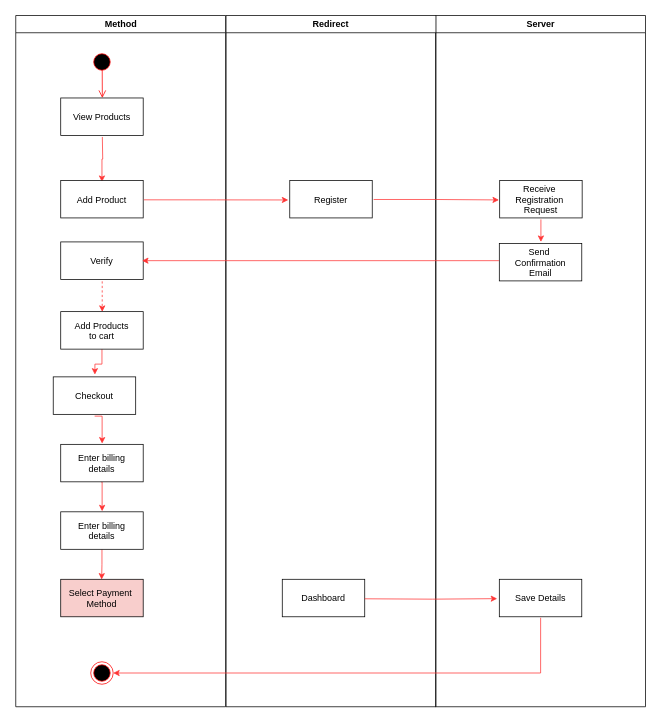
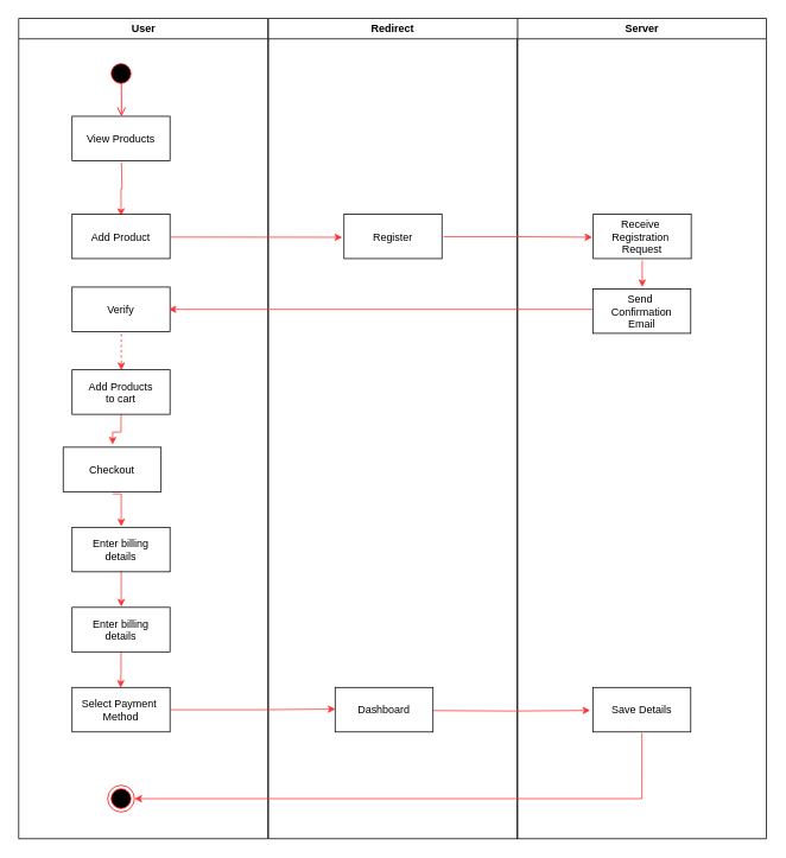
  <mxCell id="0" />
  <mxCell id="1" parent="0" />
- <mxCell id="2" value="Method" style="swimlane;whiteSpace=wrap" parent="1" vertex="1"><mxGeometry x="20.5" y="20" width="280" height="922" as="geometry" /></mxCell>
+ <mxCell id="2" value="User" style="swimlane;whiteSpace=wrap" parent="1" vertex="1"><mxGeometry x="20.5" y="20" width="280" height="922" as="geometry" /></mxCell>
  <mxCell id="3" value="" style="ellipse;shape=startState;fillColor=#000000;strokeColor=#ff0000;" parent="2" vertex="1"><mxGeometry x="100" y="47" width="30" height="30" as="geometry" /></mxCell>
  <mxCell id="4" value="" style="edgeStyle=elbowEdgeStyle;elbow=horizontal;verticalAlign=bottom;endArrow=open;endSize=8;strokeColor=#FF0000;endFill=1;rounded=0;exitX=0.512;exitY=0.862;exitDx=0;exitDy=0;exitPerimeter=0;" parent="2" source="3" target="6" edge="1"><mxGeometry x="100" y="40" as="geometry"><mxPoint x="115" y="110" as="targetPoint" /></mxGeometry></mxCell>
  <mxCell id="5" style="edgeStyle=orthogonalEdgeStyle;rounded=0;orthogonalLoop=1;jettySize=auto;html=1;entryX=0.5;entryY=0.04;entryDx=0;entryDy=0;entryPerimeter=0;strokeColor=#FF3333;" parent="2" target="7" edge="1"><mxGeometry relative="1" as="geometry"><mxPoint x="115.5" y="162" as="sourcePoint" /></mxGeometry></mxCell>
  <mxCell id="6" value="View Products" style="" parent="2" vertex="1"><mxGeometry x="60" y="110" width="110" height="50" as="geometry" /></mxCell>
  <mxCell id="7" value="Add Product" style="" parent="2" vertex="1"><mxGeometry x="60" y="220" width="110" height="50" as="geometry" /></mxCell>
  <mxCell id="8" style="edgeStyle=orthogonalEdgeStyle;rounded=0;orthogonalLoop=1;jettySize=auto;html=1;entryX=0.503;entryY=0.006;entryDx=0;entryDy=0;entryPerimeter=0;exitX=0.503;exitY=1.051;exitDx=0;exitDy=0;exitPerimeter=0;strokeColor=#FF3333;dashed=1;" parent="2" source="9" target="11" edge="1"><mxGeometry relative="1" as="geometry" /></mxCell>
  <mxCell id="9" value="Verify" style="" parent="2" vertex="1"><mxGeometry x="60" y="302" width="110" height="50" as="geometry" /></mxCell>
  <mxCell id="10" style="edgeStyle=orthogonalEdgeStyle;rounded=0;orthogonalLoop=1;jettySize=auto;html=1;entryX=0.505;entryY=-0.06;entryDx=0;entryDy=0;entryPerimeter=0;strokeColor=#FF3333;" edge="1" parent="2" source="11" target="14"><mxGeometry relative="1" as="geometry"><Array as="points"><mxPoint x="115" y="465" /></Array></mxGeometry></mxCell>
  <mxCell id="11" value="Add Products &#10;to cart" style="" parent="2" vertex="1"><mxGeometry x="60" y="395" width="110" height="50" as="geometry" /></mxCell>
  <mxCell id="12" value="" style="ellipse;shape=endState;fillColor=#000000;strokeColor=#ff0000" parent="2" vertex="1"><mxGeometry x="100" y="862" width="30" height="30" as="geometry" /></mxCell>
  <mxCell id="13" style="edgeStyle=orthogonalEdgeStyle;rounded=0;orthogonalLoop=1;jettySize=auto;html=1;entryX=0.502;entryY=-0.022;entryDx=0;entryDy=0;entryPerimeter=0;strokeColor=#FF3333;exitX=0.502;exitY=1.047;exitDx=0;exitDy=0;exitPerimeter=0;" edge="1" parent="2" source="14" target="16"><mxGeometry relative="1" as="geometry" /></mxCell>
  <mxCell id="14" value="Checkout" style="" vertex="1" parent="2"><mxGeometry x="50" y="482" width="110" height="50" as="geometry" /></mxCell>
  <mxCell id="15" style="edgeStyle=orthogonalEdgeStyle;rounded=0;orthogonalLoop=1;jettySize=auto;html=1;entryX=0.502;entryY=-0.015;entryDx=0;entryDy=0;entryPerimeter=0;strokeColor=#FF3333;exitX=0.49;exitY=0.999;exitDx=0;exitDy=0;exitPerimeter=0;" edge="1" parent="2" source="16" target="18"><mxGeometry relative="1" as="geometry" /></mxCell>
  <mxCell id="16" value="Enter billing &#10;details" style="" vertex="1" parent="2"><mxGeometry x="60" y="572" width="110" height="50" as="geometry" /></mxCell>
  <mxCell id="17" style="edgeStyle=orthogonalEdgeStyle;rounded=0;orthogonalLoop=1;jettySize=auto;html=1;entryX=0.496;entryY=0.006;entryDx=0;entryDy=0;entryPerimeter=0;strokeColor=#FF3333;" edge="1" parent="2" source="18" target="19"><mxGeometry relative="1" as="geometry" /></mxCell>
  <mxCell id="18" value="Enter billing &#10;details" style="" vertex="1" parent="2"><mxGeometry x="60" y="662" width="110" height="50" as="geometry" /></mxCell>
- <mxCell id="19" value="Select Payment &#10;Method" style="fillColor=#f8cecc;" vertex="1" parent="2"><mxGeometry x="60" y="752" width="110" height="50" as="geometry" /></mxCell>
+ <mxCell id="19" value="Select Payment &#10;Method" style="" vertex="1" parent="2"><mxGeometry x="60" y="752" width="110" height="50" as="geometry" /></mxCell>
  <mxCell id="20" value="Server" style="swimlane;whiteSpace=wrap" parent="1" vertex="1"><mxGeometry x="580.5" y="20" width="280" height="922" as="geometry" /></mxCell>
  <mxCell id="21" value="Receive &#10;Registration &#10;Request" style="" parent="20" vertex="1"><mxGeometry x="85.5" y="220" width="110" height="50" as="geometry" /></mxCell>
  <mxCell id="22" value="Send &#10;Confirmation&#10;Email" style="" parent="20" vertex="1"><mxGeometry x="85" y="304" width="110" height="50" as="geometry" /></mxCell>
  <mxCell id="23" value="Save Details" style="" vertex="1" parent="20"><mxGeometry x="85" y="752" width="110" height="50" as="geometry" /></mxCell>
  <mxCell id="24" value="Redirect" style="swimlane;whiteSpace=wrap" parent="1" vertex="1"><mxGeometry x="301" y="20" width="280" height="922" as="geometry" /></mxCell>
  <mxCell id="25" value="Register" style="" parent="24" vertex="1"><mxGeometry x="85" y="220" width="110" height="50" as="geometry" /></mxCell>
  <mxCell id="26" value="Dashboard" style="" vertex="1" parent="24"><mxGeometry x="75" y="752" width="110" height="50" as="geometry" /></mxCell>
  <mxCell id="27" style="edgeStyle=orthogonalEdgeStyle;rounded=0;orthogonalLoop=1;jettySize=auto;html=1;entryX=0.986;entryY=0.5;entryDx=0;entryDy=0;entryPerimeter=0;strokeColor=#FF3333;exitX=-0.005;exitY=0.46;exitDx=0;exitDy=0;exitPerimeter=0;" parent="1" source="22" target="9" edge="1"><mxGeometry relative="1" as="geometry" /></mxCell>
  <mxCell id="28" style="edgeStyle=orthogonalEdgeStyle;rounded=0;orthogonalLoop=1;jettySize=auto;html=1;strokeColor=#FF3333;exitX=1.008;exitY=0.517;exitDx=0;exitDy=0;exitPerimeter=0;entryX=-0.018;entryY=0.521;entryDx=0;entryDy=0;entryPerimeter=0;" parent="1" source="7" edge="1" target="25"><mxGeometry relative="1" as="geometry"><mxPoint x="194" y="265" as="sourcePoint" /><mxPoint x="366" y="265" as="targetPoint" /></mxGeometry></mxCell>
  <mxCell id="29" style="edgeStyle=orthogonalEdgeStyle;rounded=0;orthogonalLoop=1;jettySize=auto;html=1;entryX=-0.009;entryY=0.52;entryDx=0;entryDy=0;entryPerimeter=0;strokeColor=#FF3333;exitX=1.017;exitY=0.508;exitDx=0;exitDy=0;exitPerimeter=0;" parent="1" target="21" edge="1" source="25"><mxGeometry relative="1" as="geometry"><mxPoint x="476" y="266" as="sourcePoint" /></mxGeometry></mxCell>
  <mxCell id="30" style="edgeStyle=orthogonalEdgeStyle;rounded=0;orthogonalLoop=1;jettySize=auto;html=1;strokeColor=#FF3333;" parent="1" edge="1"><mxGeometry relative="1" as="geometry"><mxPoint x="721" y="322" as="targetPoint" /><mxPoint x="721" y="292" as="sourcePoint" /></mxGeometry></mxCell>
+ <mxCell id="31" style="edgeStyle=orthogonalEdgeStyle;rounded=0;orthogonalLoop=1;jettySize=auto;html=1;entryX=0.004;entryY=0.488;entryDx=0;entryDy=0;entryPerimeter=0;strokeColor=#FF3333;exitX=1.004;exitY=0.502;exitDx=0;exitDy=0;exitPerimeter=0;" edge="1" parent="1" source="19" target="26"><mxGeometry relative="1" as="geometry"><mxPoint x="196" y="796" as="sourcePoint" /></mxGeometry></mxCell>
  <mxCell id="32" style="edgeStyle=orthogonalEdgeStyle;rounded=0;orthogonalLoop=1;jettySize=auto;html=1;entryX=-0.026;entryY=0.516;entryDx=0;entryDy=0;entryPerimeter=0;strokeColor=#FF3333;" edge="1" parent="1" target="23"><mxGeometry relative="1" as="geometry"><mxPoint x="486" y="798" as="sourcePoint" /></mxGeometry></mxCell>
  <mxCell id="33" style="edgeStyle=orthogonalEdgeStyle;rounded=0;orthogonalLoop=1;jettySize=auto;html=1;entryX=1;entryY=0.5;entryDx=0;entryDy=0;strokeColor=#FF3333;exitX=0.501;exitY=1.026;exitDx=0;exitDy=0;exitPerimeter=0;" edge="1" parent="1" source="23" target="12"><mxGeometry relative="1" as="geometry"><Array as="points"><mxPoint x="721" y="897" /></Array></mxGeometry></mxCell>
